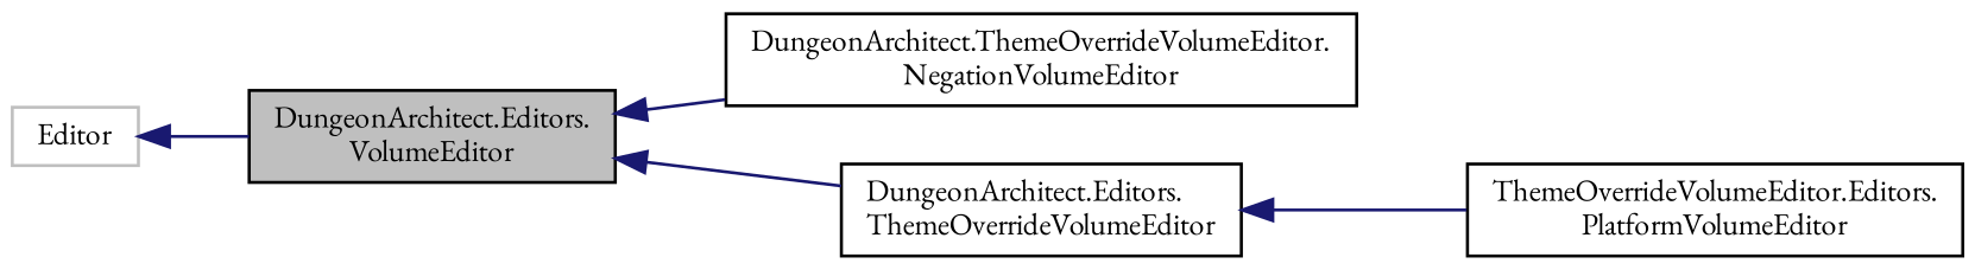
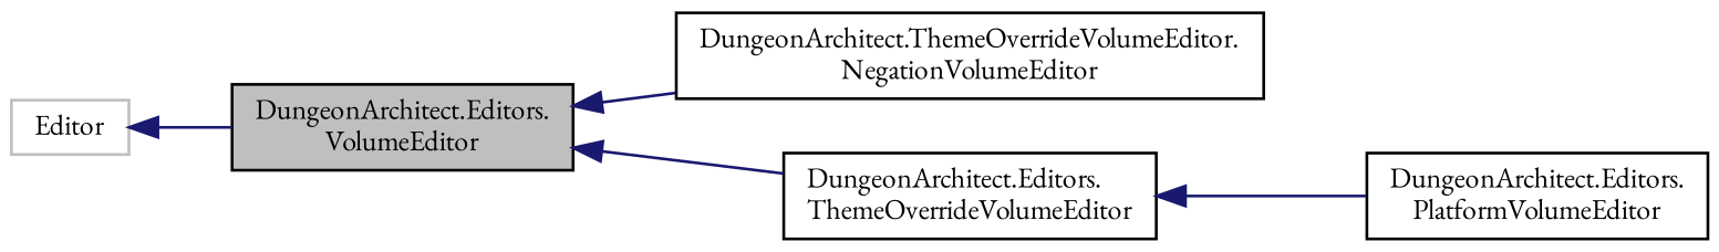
  digraph {
    fontname="EB Garamond"
    rankdir=LR
    node [color=black fillcolor=white fontname="EB Garamond" fontsize=10 shape=record style=filled]
    edge [color=midnightblue dir=back fontname="EB Garamond" fontsize=10 labelfontname=Helvetica labelfontsize=10 style=solid]
    n1 [fillcolor=grey75 fontcolor=black height=0.2 label="DungeonArchitect.Editors.\lVolumeEditor" width=0.4]
    n2 [height=0.2 label="DungeonArchitect.ThemeOverrideVolumeEditor.\lNegationVolumeEditor" width=0.4]
    n3 [height=0.2 label="DungeonArchitect.Editors.\lThemeOverrideVolumeEditor" width=0.4]
-   n4 [height=0.2 label="ThemeOverrideVolumeEditor.Editors.\lPlatformVolumeEditor" width=0.4]
+   n4 [height=0.2 label="DungeonArchitect.Editors.\lPlatformVolumeEditor" width=0.4]
    n5 [color=grey75 height=0.2 label=Editor width=0.4]
    n1 -> n2
    n1 -> n3
    n3 -> n4
    n5 -> n1
  }
